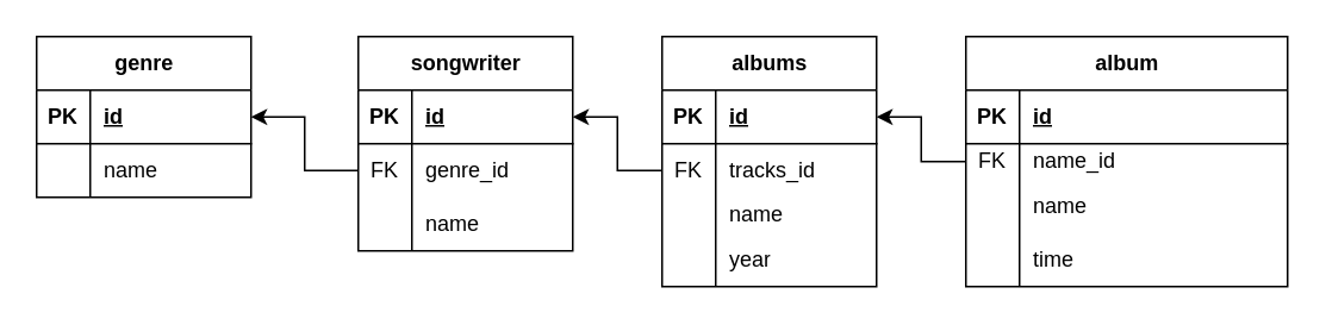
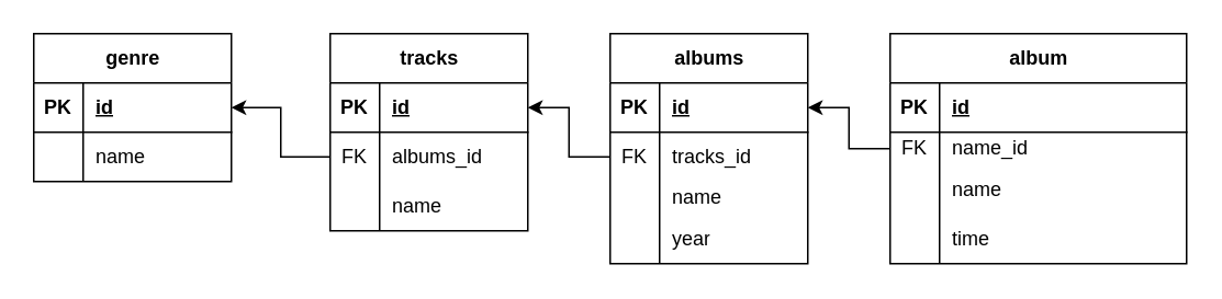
  <mxCell id="0" />
  <mxCell id="1" parent="0" />
  <mxCell id="2" value="genre" style="shape=table;startSize=30;container=1;collapsible=1;childLayout=tableLayout;fixedRows=1;rowLines=0;fontStyle=1;align=center;resizeLast=1;html=1;" vertex="1" parent="1"><mxGeometry x="20" y="20" width="120" height="90" as="geometry" /></mxCell>
  <mxCell id="3" value="" style="shape=tableRow;horizontal=0;startSize=0;swimlaneHead=0;swimlaneBody=0;fillColor=none;collapsible=0;dropTarget=0;points=[[0,0.5],[1,0.5]];portConstraint=eastwest;top=0;left=0;right=0;bottom=1;" vertex="1" parent="2"><mxGeometry y="30" width="120" height="30" as="geometry" /></mxCell>
  <mxCell id="4" value="PK" style="shape=partialRectangle;connectable=0;fillColor=none;top=0;left=0;bottom=0;right=0;fontStyle=1;overflow=hidden;whiteSpace=wrap;html=1;" vertex="1" parent="3"><mxGeometry width="30" height="30" as="geometry"><mxRectangle width="30" height="30" as="alternateBounds" /></mxGeometry></mxCell>
  <mxCell id="5" value="id" style="shape=partialRectangle;connectable=0;fillColor=none;top=0;left=0;bottom=0;right=0;align=left;spacingLeft=6;fontStyle=5;overflow=hidden;whiteSpace=wrap;html=1;" vertex="1" parent="3"><mxGeometry x="30" width="90" height="30" as="geometry"><mxRectangle width="90" height="30" as="alternateBounds" /></mxGeometry></mxCell>
  <mxCell id="6" value="" style="shape=tableRow;horizontal=0;startSize=0;swimlaneHead=0;swimlaneBody=0;fillColor=none;collapsible=0;dropTarget=0;points=[[0,0.5],[1,0.5]];portConstraint=eastwest;top=0;left=0;right=0;bottom=0;" vertex="1" parent="2"><mxGeometry y="60" width="120" height="30" as="geometry" /></mxCell>
  <mxCell id="7" value="" style="shape=partialRectangle;connectable=0;fillColor=none;top=0;left=0;bottom=0;right=0;editable=1;overflow=hidden;whiteSpace=wrap;html=1;" vertex="1" parent="6"><mxGeometry width="30" height="30" as="geometry"><mxRectangle width="30" height="30" as="alternateBounds" /></mxGeometry></mxCell>
  <mxCell id="8" value="name" style="shape=partialRectangle;connectable=0;fillColor=none;top=0;left=0;bottom=0;right=0;align=left;spacingLeft=6;overflow=hidden;whiteSpace=wrap;html=1;" vertex="1" parent="6"><mxGeometry x="30" width="90" height="30" as="geometry"><mxRectangle width="90" height="30" as="alternateBounds" /></mxGeometry></mxCell>
- <mxCell id="9" value="songwriter" style="shape=table;startSize=30;container=1;collapsible=1;childLayout=tableLayout;fixedRows=1;rowLines=0;fontStyle=1;align=center;resizeLast=1;html=1;" vertex="1" parent="1"><mxGeometry x="200" y="20" width="120" height="120" as="geometry" /></mxCell>
+ <mxCell id="9" value="tracks" style="shape=table;startSize=30;container=1;collapsible=1;childLayout=tableLayout;fixedRows=1;rowLines=0;fontStyle=1;align=center;resizeLast=1;html=1;" vertex="1" parent="1"><mxGeometry x="200" y="20" width="120" height="120" as="geometry" /></mxCell>
  <mxCell id="10" value="" style="shape=tableRow;horizontal=0;startSize=0;swimlaneHead=0;swimlaneBody=0;fillColor=none;collapsible=0;dropTarget=0;points=[[0,0.5],[1,0.5]];portConstraint=eastwest;top=0;left=0;right=0;bottom=1;" vertex="1" parent="9"><mxGeometry y="30" width="120" height="30" as="geometry" /></mxCell>
  <mxCell id="11" value="PK" style="shape=partialRectangle;connectable=0;fillColor=none;top=0;left=0;bottom=0;right=0;fontStyle=1;overflow=hidden;whiteSpace=wrap;html=1;" vertex="1" parent="10"><mxGeometry width="30" height="30" as="geometry"><mxRectangle width="30" height="30" as="alternateBounds" /></mxGeometry></mxCell>
  <mxCell id="12" value="id" style="shape=partialRectangle;connectable=0;fillColor=none;top=0;left=0;bottom=0;right=0;align=left;spacingLeft=6;fontStyle=5;overflow=hidden;whiteSpace=wrap;html=1;" vertex="1" parent="10"><mxGeometry x="30" width="90" height="30" as="geometry"><mxRectangle width="90" height="30" as="alternateBounds" /></mxGeometry></mxCell>
  <mxCell id="13" value="" style="shape=tableRow;horizontal=0;startSize=0;swimlaneHead=0;swimlaneBody=0;fillColor=none;collapsible=0;dropTarget=0;points=[[0,0.5],[1,0.5]];portConstraint=eastwest;top=0;left=0;right=0;bottom=0;" vertex="1" parent="9"><mxGeometry y="60" width="120" height="30" as="geometry" /></mxCell>
  <mxCell id="14" value="FK" style="shape=partialRectangle;connectable=0;fillColor=none;top=0;left=0;bottom=0;right=0;editable=1;overflow=hidden;whiteSpace=wrap;html=1;" vertex="1" parent="13"><mxGeometry width="30" height="30" as="geometry"><mxRectangle width="30" height="30" as="alternateBounds" /></mxGeometry></mxCell>
- <mxCell id="15" value="genre_id" style="shape=partialRectangle;connectable=0;fillColor=none;top=0;left=0;bottom=0;right=0;align=left;spacingLeft=6;overflow=hidden;whiteSpace=wrap;html=1;" vertex="1" parent="13"><mxGeometry x="30" width="90" height="30" as="geometry"><mxRectangle width="90" height="30" as="alternateBounds" /></mxGeometry></mxCell>
+ <mxCell id="15" value="albums_id" style="shape=partialRectangle;connectable=0;fillColor=none;top=0;left=0;bottom=0;right=0;align=left;spacingLeft=6;overflow=hidden;whiteSpace=wrap;html=1;" vertex="1" parent="13"><mxGeometry x="30" width="90" height="30" as="geometry"><mxRectangle width="90" height="30" as="alternateBounds" /></mxGeometry></mxCell>
  <mxCell id="16" value="" style="shape=tableRow;horizontal=0;startSize=0;swimlaneHead=0;swimlaneBody=0;fillColor=none;collapsible=0;dropTarget=0;points=[[0,0.5],[1,0.5]];portConstraint=eastwest;top=0;left=0;right=0;bottom=0;" vertex="1" parent="9"><mxGeometry y="90" width="120" height="30" as="geometry" /></mxCell>
  <mxCell id="17" value="" style="shape=partialRectangle;connectable=0;fillColor=none;top=0;left=0;bottom=0;right=0;editable=1;overflow=hidden;whiteSpace=wrap;html=1;" vertex="1" parent="16"><mxGeometry width="30" height="30" as="geometry"><mxRectangle width="30" height="30" as="alternateBounds" /></mxGeometry></mxCell>
  <mxCell id="18" value="name" style="shape=partialRectangle;connectable=0;fillColor=none;top=0;left=0;bottom=0;right=0;align=left;spacingLeft=6;overflow=hidden;whiteSpace=wrap;html=1;" vertex="1" parent="16"><mxGeometry x="30" width="90" height="30" as="geometry"><mxRectangle width="90" height="30" as="alternateBounds" /></mxGeometry></mxCell>
  <mxCell id="19" style="edgeStyle=orthogonalEdgeStyle;rounded=0;orthogonalLoop=1;jettySize=auto;html=1;exitX=0;exitY=0.5;exitDx=0;exitDy=0;entryX=1;entryY=0.5;entryDx=0;entryDy=0;" edge="1" parent="1" source="13" target="3"><mxGeometry relative="1" as="geometry" /></mxCell>
  <mxCell id="20" value="albums" style="shape=table;startSize=30;container=1;collapsible=1;childLayout=tableLayout;fixedRows=1;rowLines=0;fontStyle=1;align=center;resizeLast=1;html=1;" vertex="1" parent="1"><mxGeometry x="370" y="20" width="120" height="140" as="geometry" /></mxCell>
  <mxCell id="21" value="" style="shape=tableRow;horizontal=0;startSize=0;swimlaneHead=0;swimlaneBody=0;fillColor=none;collapsible=0;dropTarget=0;points=[[0,0.5],[1,0.5]];portConstraint=eastwest;top=0;left=0;right=0;bottom=1;" vertex="1" parent="20"><mxGeometry y="30" width="120" height="30" as="geometry" /></mxCell>
  <mxCell id="22" value="PK" style="shape=partialRectangle;connectable=0;fillColor=none;top=0;left=0;bottom=0;right=0;fontStyle=1;overflow=hidden;whiteSpace=wrap;html=1;" vertex="1" parent="21"><mxGeometry width="30" height="30" as="geometry"><mxRectangle width="30" height="30" as="alternateBounds" /></mxGeometry></mxCell>
  <mxCell id="23" value="id" style="shape=partialRectangle;connectable=0;fillColor=none;top=0;left=0;bottom=0;right=0;align=left;spacingLeft=6;fontStyle=5;overflow=hidden;whiteSpace=wrap;html=1;" vertex="1" parent="21"><mxGeometry x="30" width="90" height="30" as="geometry"><mxRectangle width="90" height="30" as="alternateBounds" /></mxGeometry></mxCell>
  <mxCell id="24" value="" style="shape=tableRow;horizontal=0;startSize=0;swimlaneHead=0;swimlaneBody=0;fillColor=none;collapsible=0;dropTarget=0;points=[[0,0.5],[1,0.5]];portConstraint=eastwest;top=0;left=0;right=0;bottom=0;" vertex="1" parent="20"><mxGeometry y="60" width="120" height="30" as="geometry" /></mxCell>
  <mxCell id="25" value="FK" style="shape=partialRectangle;connectable=0;fillColor=none;top=0;left=0;bottom=0;right=0;editable=1;overflow=hidden;whiteSpace=wrap;html=1;" vertex="1" parent="24"><mxGeometry width="30" height="30" as="geometry"><mxRectangle width="30" height="30" as="alternateBounds" /></mxGeometry></mxCell>
  <mxCell id="26" value="tracks_id" style="shape=partialRectangle;connectable=0;fillColor=none;top=0;left=0;bottom=0;right=0;align=left;spacingLeft=6;overflow=hidden;whiteSpace=wrap;html=1;" vertex="1" parent="24"><mxGeometry x="30" width="90" height="30" as="geometry"><mxRectangle width="90" height="30" as="alternateBounds" /></mxGeometry></mxCell>
  <mxCell id="27" value="" style="shape=tableRow;horizontal=0;startSize=0;swimlaneHead=0;swimlaneBody=0;fillColor=none;collapsible=0;dropTarget=0;points=[[0,0.5],[1,0.5]];portConstraint=eastwest;top=0;left=0;right=0;bottom=0;" vertex="1" parent="20"><mxGeometry y="90" width="120" height="20" as="geometry" /></mxCell>
  <mxCell id="28" value="" style="shape=partialRectangle;connectable=0;fillColor=none;top=0;left=0;bottom=0;right=0;editable=1;overflow=hidden;whiteSpace=wrap;html=1;" vertex="1" parent="27"><mxGeometry width="30" height="20" as="geometry"><mxRectangle width="30" height="20" as="alternateBounds" /></mxGeometry></mxCell>
  <mxCell id="29" value="name" style="shape=partialRectangle;connectable=0;fillColor=none;top=0;left=0;bottom=0;right=0;align=left;spacingLeft=6;overflow=hidden;whiteSpace=wrap;html=1;" vertex="1" parent="27"><mxGeometry x="30" width="90" height="20" as="geometry"><mxRectangle width="90" height="20" as="alternateBounds" /></mxGeometry></mxCell>
  <mxCell id="30" value="" style="shape=tableRow;horizontal=0;startSize=0;swimlaneHead=0;swimlaneBody=0;fillColor=none;collapsible=0;dropTarget=0;points=[[0,0.5],[1,0.5]];portConstraint=eastwest;top=0;left=0;right=0;bottom=0;" vertex="1" parent="20"><mxGeometry y="110" width="120" height="30" as="geometry" /></mxCell>
  <mxCell id="31" value="" style="shape=partialRectangle;connectable=0;fillColor=none;top=0;left=0;bottom=0;right=0;editable=1;overflow=hidden;whiteSpace=wrap;html=1;" vertex="1" parent="30"><mxGeometry width="30" height="30" as="geometry"><mxRectangle width="30" height="30" as="alternateBounds" /></mxGeometry></mxCell>
  <mxCell id="32" value="year" style="shape=partialRectangle;connectable=0;fillColor=none;top=0;left=0;bottom=0;right=0;align=left;spacingLeft=6;overflow=hidden;whiteSpace=wrap;html=1;" vertex="1" parent="30"><mxGeometry x="30" width="90" height="30" as="geometry"><mxRectangle width="90" height="30" as="alternateBounds" /></mxGeometry></mxCell>
  <mxCell id="33" style="edgeStyle=orthogonalEdgeStyle;rounded=0;orthogonalLoop=1;jettySize=auto;html=1;exitX=0;exitY=0.5;exitDx=0;exitDy=0;entryX=1;entryY=0.5;entryDx=0;entryDy=0;" edge="1" parent="1" source="24" target="10"><mxGeometry relative="1" as="geometry" /></mxCell>
  <mxCell id="34" style="edgeStyle=orthogonalEdgeStyle;rounded=0;orthogonalLoop=1;jettySize=auto;html=1;" edge="1" parent="1" source="35" target="21"><mxGeometry relative="1" as="geometry" /></mxCell>
  <mxCell id="35" value="album" style="shape=table;startSize=30;container=1;collapsible=1;childLayout=tableLayout;fixedRows=1;rowLines=0;fontStyle=1;align=center;resizeLast=1;html=1;" vertex="1" parent="1"><mxGeometry x="540" y="20" width="180" height="140" as="geometry" /></mxCell>
  <mxCell id="36" value="" style="shape=tableRow;horizontal=0;startSize=0;swimlaneHead=0;swimlaneBody=0;fillColor=none;collapsible=0;dropTarget=0;points=[[0,0.5],[1,0.5]];portConstraint=eastwest;top=0;left=0;right=0;bottom=1;" vertex="1" parent="35"><mxGeometry y="30" width="180" height="30" as="geometry" /></mxCell>
  <mxCell id="37" value="PK" style="shape=partialRectangle;connectable=0;fillColor=none;top=0;left=0;bottom=0;right=0;fontStyle=1;overflow=hidden;whiteSpace=wrap;html=1;" vertex="1" parent="36"><mxGeometry width="30" height="30" as="geometry"><mxRectangle width="30" height="30" as="alternateBounds" /></mxGeometry></mxCell>
  <mxCell id="38" value="id" style="shape=partialRectangle;connectable=0;fillColor=none;top=0;left=0;bottom=0;right=0;align=left;spacingLeft=6;fontStyle=5;overflow=hidden;whiteSpace=wrap;html=1;" vertex="1" parent="36"><mxGeometry x="30" width="150" height="30" as="geometry"><mxRectangle width="150" height="30" as="alternateBounds" /></mxGeometry></mxCell>
  <mxCell id="39" value="" style="shape=tableRow;horizontal=0;startSize=0;swimlaneHead=0;swimlaneBody=0;fillColor=none;collapsible=0;dropTarget=0;points=[[0,0.5],[1,0.5]];portConstraint=eastwest;top=0;left=0;right=0;bottom=0;" vertex="1" parent="35"><mxGeometry y="60" width="180" height="20" as="geometry" /></mxCell>
  <mxCell id="40" value="FK" style="shape=partialRectangle;connectable=0;fillColor=none;top=0;left=0;bottom=0;right=0;editable=1;overflow=hidden;whiteSpace=wrap;html=1;" vertex="1" parent="39"><mxGeometry width="30" height="20" as="geometry"><mxRectangle width="30" height="20" as="alternateBounds" /></mxGeometry></mxCell>
  <mxCell id="41" value="name_id" style="shape=partialRectangle;connectable=0;fillColor=none;top=0;left=0;bottom=0;right=0;align=left;spacingLeft=6;overflow=hidden;whiteSpace=wrap;html=1;" vertex="1" parent="39"><mxGeometry x="30" width="150" height="20" as="geometry"><mxRectangle width="150" height="20" as="alternateBounds" /></mxGeometry></mxCell>
  <mxCell id="42" value="" style="shape=tableRow;horizontal=0;startSize=0;swimlaneHead=0;swimlaneBody=0;fillColor=none;collapsible=0;dropTarget=0;points=[[0,0.5],[1,0.5]];portConstraint=eastwest;top=0;left=0;right=0;bottom=0;" vertex="1" parent="35"><mxGeometry y="80" width="180" height="30" as="geometry" /></mxCell>
  <mxCell id="43" value="" style="shape=partialRectangle;connectable=0;fillColor=none;top=0;left=0;bottom=0;right=0;editable=1;overflow=hidden;whiteSpace=wrap;html=1;" vertex="1" parent="42"><mxGeometry width="30" height="30" as="geometry"><mxRectangle width="30" height="30" as="alternateBounds" /></mxGeometry></mxCell>
  <mxCell id="44" value="name" style="shape=partialRectangle;connectable=0;fillColor=none;top=0;left=0;bottom=0;right=0;align=left;spacingLeft=6;overflow=hidden;whiteSpace=wrap;html=1;" vertex="1" parent="42"><mxGeometry x="30" width="150" height="30" as="geometry"><mxRectangle width="150" height="30" as="alternateBounds" /></mxGeometry></mxCell>
  <mxCell id="45" value="" style="shape=tableRow;horizontal=0;startSize=0;swimlaneHead=0;swimlaneBody=0;fillColor=none;collapsible=0;dropTarget=0;points=[[0,0.5],[1,0.5]];portConstraint=eastwest;top=0;left=0;right=0;bottom=0;" vertex="1" parent="35"><mxGeometry y="110" width="180" height="30" as="geometry" /></mxCell>
  <mxCell id="46" value="" style="shape=partialRectangle;connectable=0;fillColor=none;top=0;left=0;bottom=0;right=0;editable=1;overflow=hidden;whiteSpace=wrap;html=1;" vertex="1" parent="45"><mxGeometry width="30" height="30" as="geometry"><mxRectangle width="30" height="30" as="alternateBounds" /></mxGeometry></mxCell>
  <mxCell id="47" value="time" style="shape=partialRectangle;connectable=0;fillColor=none;top=0;left=0;bottom=0;right=0;align=left;spacingLeft=6;overflow=hidden;whiteSpace=wrap;html=1;" vertex="1" parent="45"><mxGeometry x="30" width="150" height="30" as="geometry"><mxRectangle width="150" height="30" as="alternateBounds" /></mxGeometry></mxCell>
